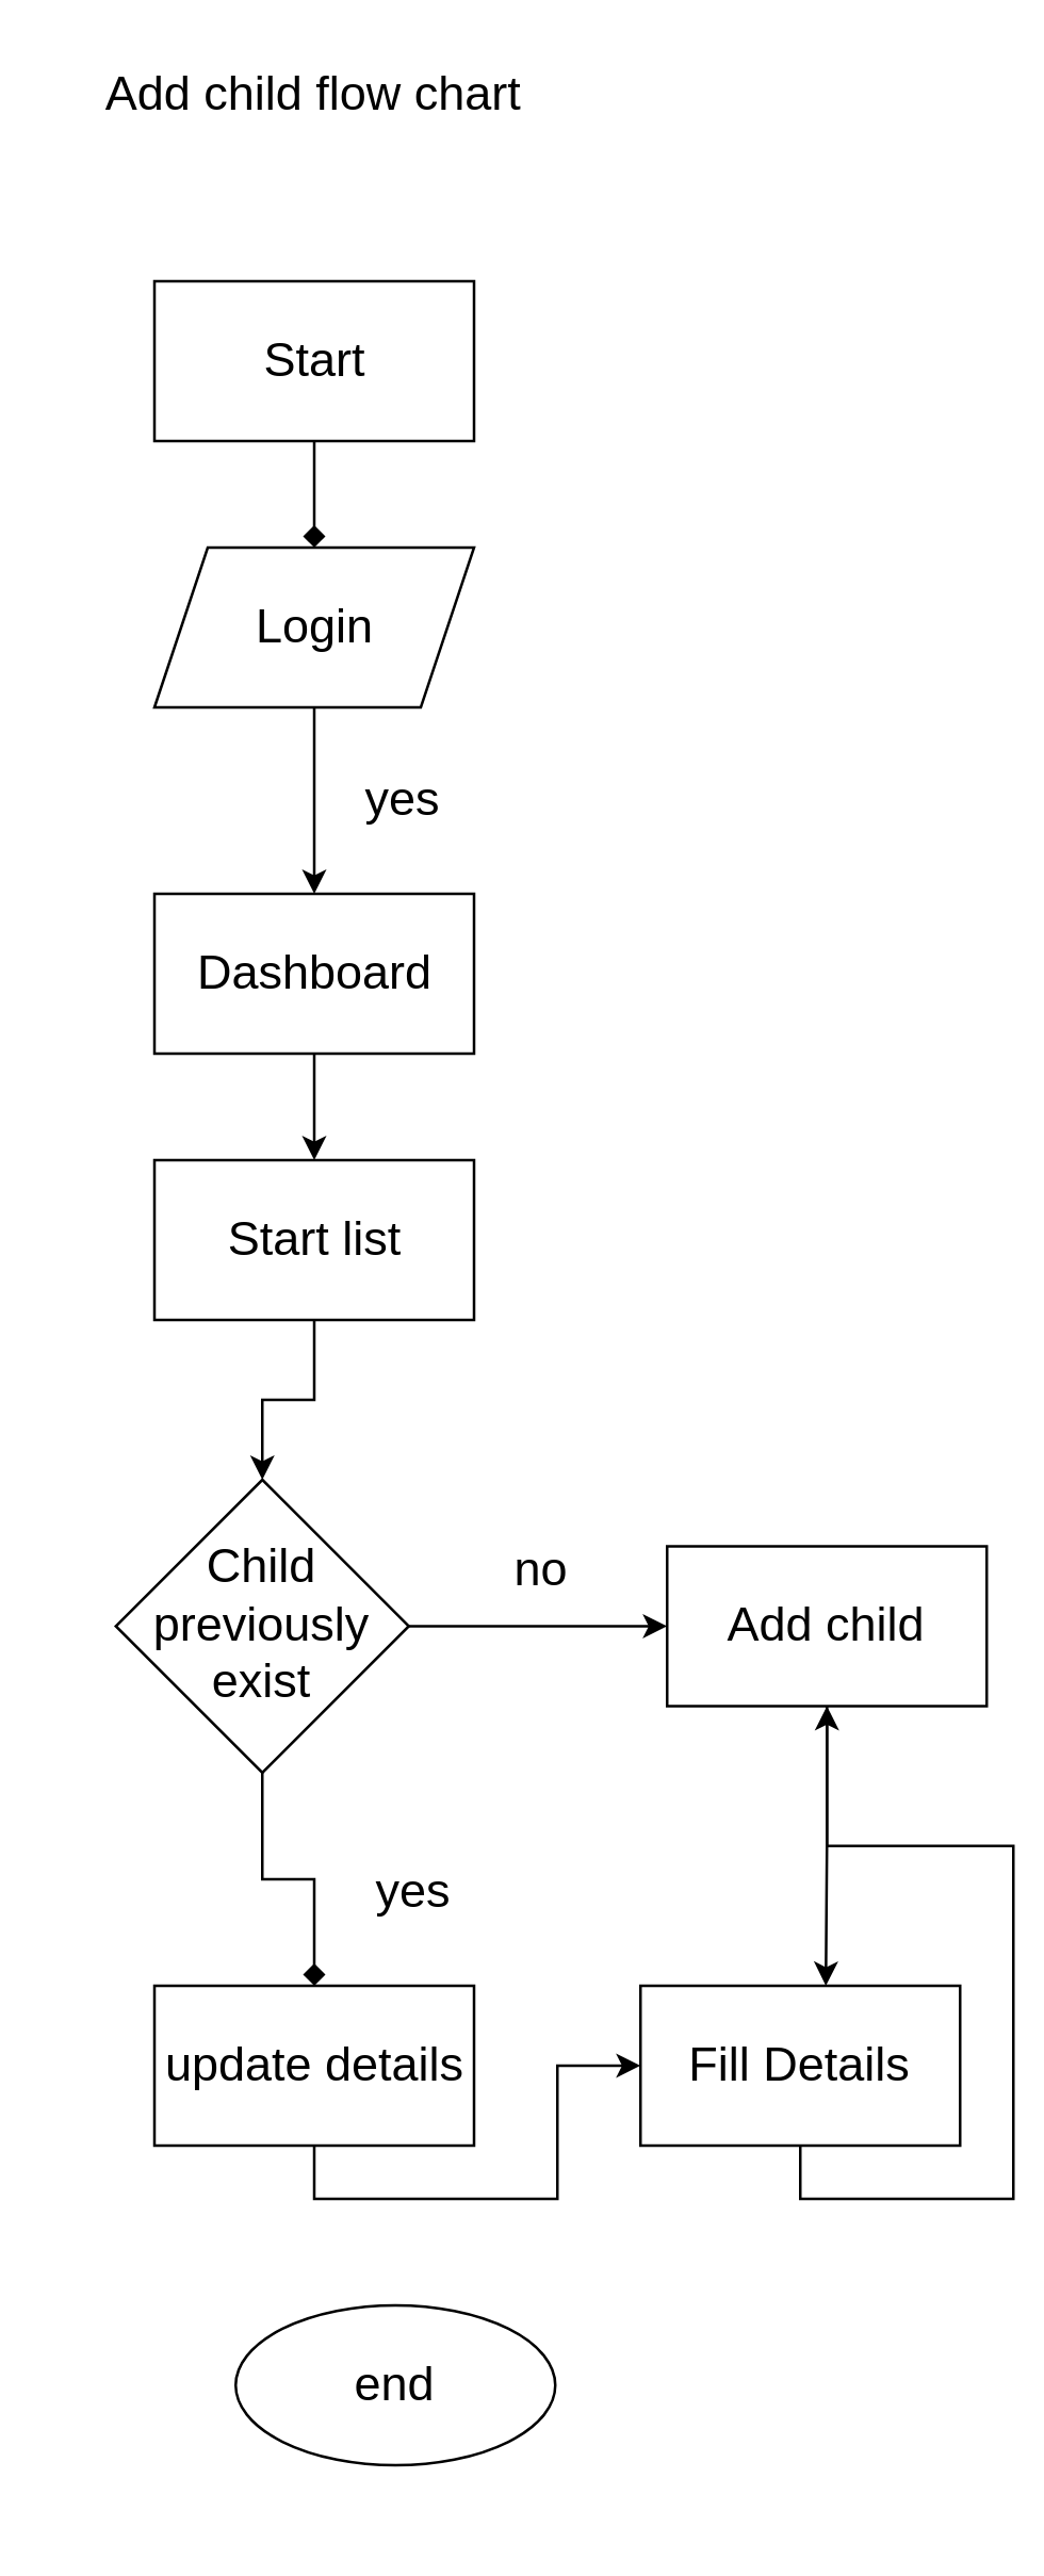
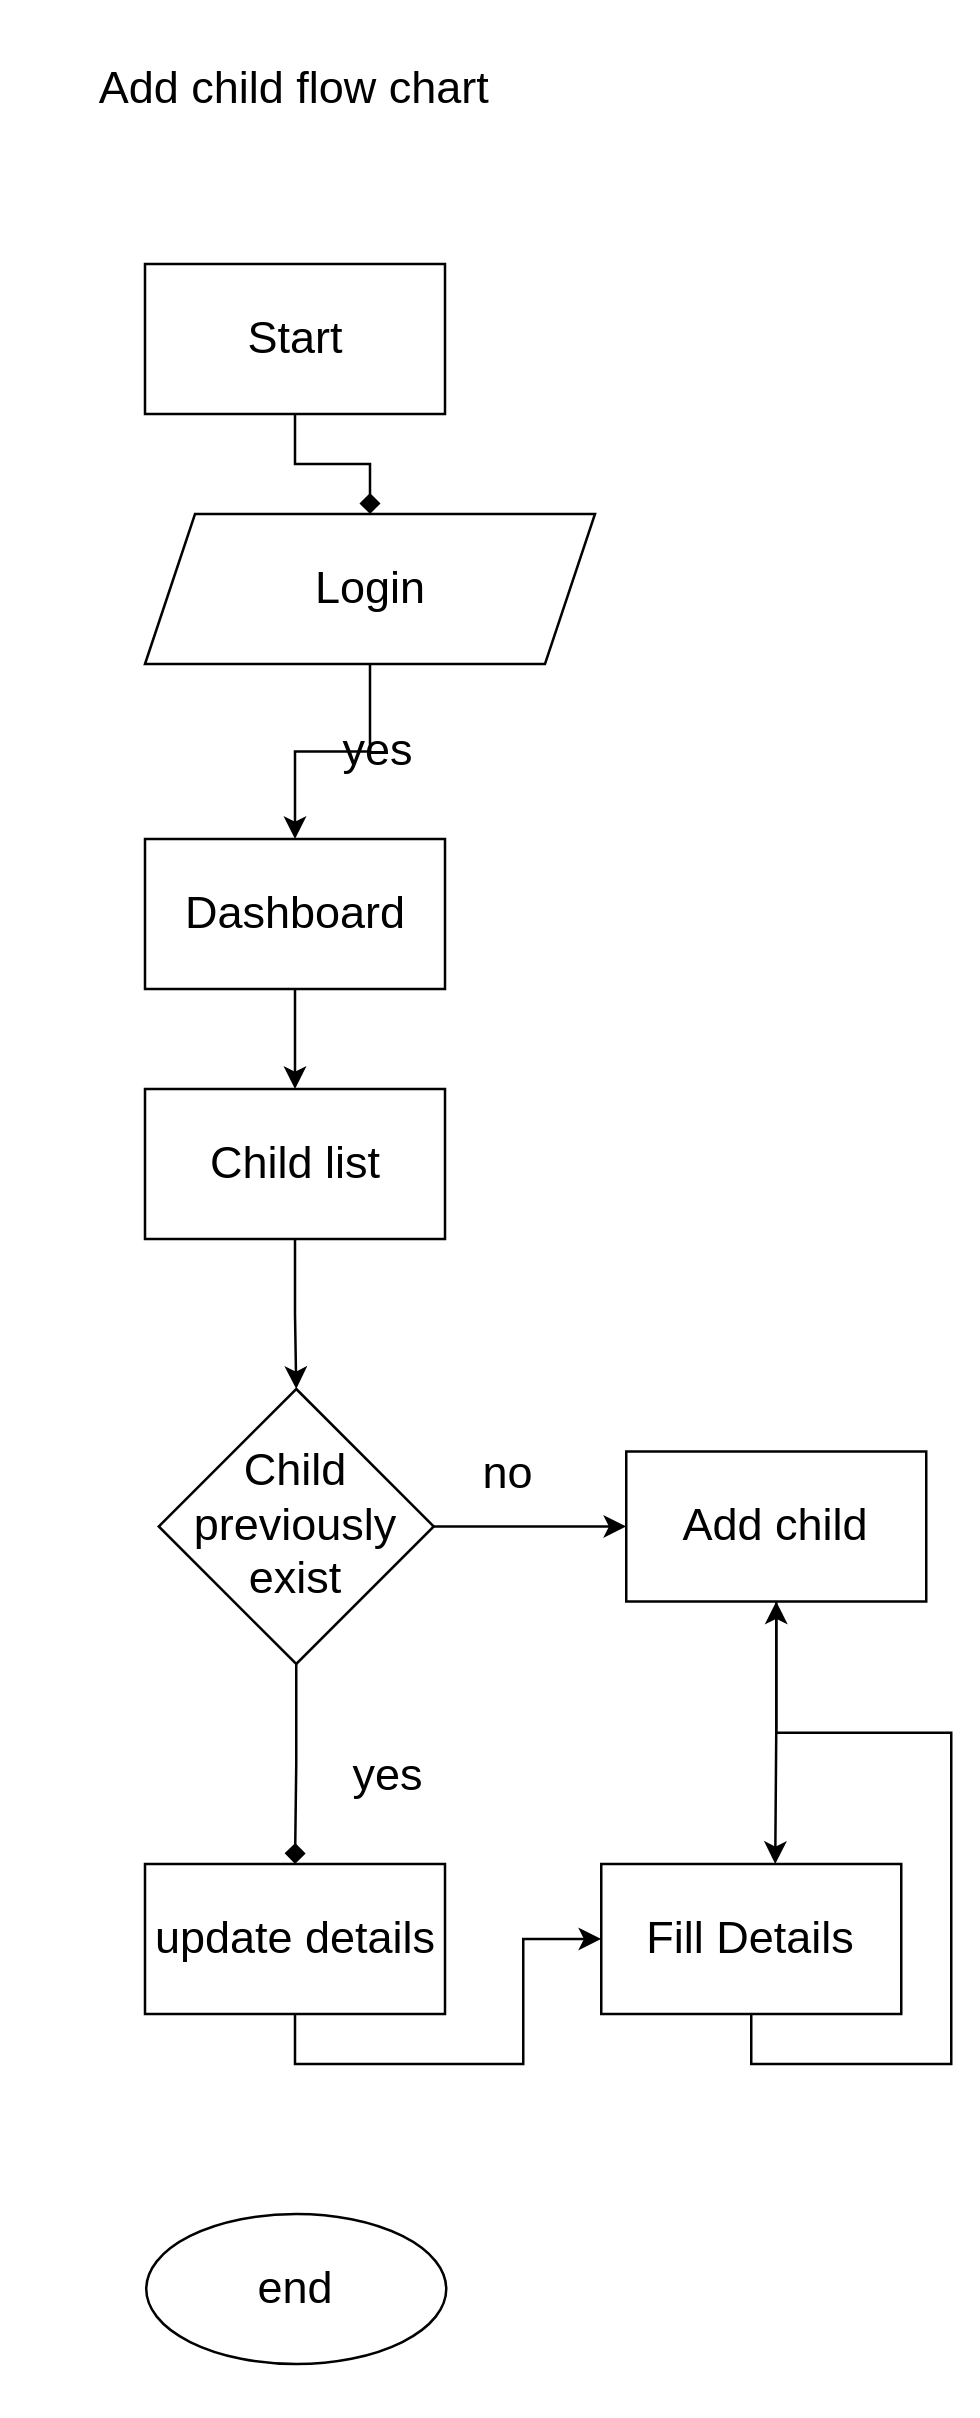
  <mxCell id="0" />
  <mxCell id="1" parent="0" />
  <mxCell id="2" value="&lt;font style=&quot;font-size: 18px;&quot;&gt;Add child flow chart&lt;/font&gt;" style="text;html=1;strokeColor=none;fillColor=none;align=center;verticalAlign=middle;whiteSpace=wrap;rounded=0;" vertex="1" parent="1"><mxGeometry x="20" y="20" width="195" height="30" as="geometry" /></mxCell>
  <mxCell id="3" value="" style="edgeStyle=orthogonalEdgeStyle;rounded=0;orthogonalLoop=1;jettySize=auto;html=1;fontSize=18;endArrow=diamond;" edge="1" parent="1" source="4" target="6"><mxGeometry relative="1" as="geometry" /></mxCell>
  <mxCell id="4" value="Start" style="whiteSpace=wrap;html=1;fontSize=18;rounded=0;" vertex="1" parent="1"><mxGeometry x="57.5" y="105" width="120" height="60" as="geometry" /></mxCell>
  <mxCell id="5" value="" style="edgeStyle=orthogonalEdgeStyle;rounded=0;orthogonalLoop=1;jettySize=auto;html=1;fontSize=18;" edge="1" parent="1" source="6" target="8"><mxGeometry relative="1" as="geometry" /></mxCell>
- <mxCell id="6" value="Login" style="shape=parallelogram;perimeter=parallelogramPerimeter;whiteSpace=wrap;html=1;fixedSize=1;fontSize=18;" vertex="1" parent="1"><mxGeometry x="57.5" y="205" width="120" height="60" as="geometry" /></mxCell>
+ <mxCell id="6" value="Login" style="shape=parallelogram;perimeter=parallelogramPerimeter;whiteSpace=wrap;html=1;fixedSize=1;fontSize=18;" vertex="1" parent="1"><mxGeometry x="57.5" y="205" width="180" height="60" as="geometry" /></mxCell>
  <mxCell id="7" value="" style="edgeStyle=orthogonalEdgeStyle;rounded=0;orthogonalLoop=1;jettySize=auto;html=1;fontSize=18;" edge="1" parent="1" source="8" target="11"><mxGeometry relative="1" as="geometry" /></mxCell>
  <mxCell id="8" value="Dashboard" style="rounded=0;whiteSpace=wrap;html=1;fontSize=18;" vertex="1" parent="1"><mxGeometry x="57.5" y="335" width="120" height="60" as="geometry" /></mxCell>
  <mxCell id="9" value="yes" style="text;html=1;strokeColor=none;fillColor=none;align=center;verticalAlign=middle;whiteSpace=wrap;rounded=0;fontSize=18;" vertex="1" parent="1"><mxGeometry x="121" y="285" width="60" height="30" as="geometry" /></mxCell>
  <mxCell id="10" style="edgeStyle=orthogonalEdgeStyle;rounded=0;orthogonalLoop=1;jettySize=auto;html=1;exitX=0.5;exitY=1;exitDx=0;exitDy=0;entryX=0.5;entryY=0;entryDx=0;entryDy=0;fontSize=18;" edge="1" parent="1" source="11" target="16"><mxGeometry relative="1" as="geometry" /></mxCell>
- <mxCell id="11" value="Start list" style="rounded=0;whiteSpace=wrap;html=1;fontSize=18;" vertex="1" parent="1"><mxGeometry x="57.5" y="435" width="120" height="60" as="geometry" /></mxCell>
+ <mxCell id="11" value="Child list" style="rounded=0;whiteSpace=wrap;html=1;fontSize=18;" vertex="1" parent="1"><mxGeometry x="57.5" y="435" width="120" height="60" as="geometry" /></mxCell>
  <mxCell id="12" style="edgeStyle=orthogonalEdgeStyle;rounded=0;orthogonalLoop=1;jettySize=auto;html=1;exitX=0.5;exitY=1;exitDx=0;exitDy=0;fontSize=18;" edge="1" parent="1" source="13"><mxGeometry relative="1" as="geometry"><mxPoint x="309.588" y="745" as="targetPoint" /></mxGeometry></mxCell>
  <mxCell id="13" value="Add child" style="rounded=0;whiteSpace=wrap;html=1;fontSize=18;" vertex="1" parent="1"><mxGeometry x="250" y="580" width="120" height="60" as="geometry" /></mxCell>
  <mxCell id="14" value="" style="edgeStyle=orthogonalEdgeStyle;rounded=0;orthogonalLoop=1;jettySize=auto;html=1;fontSize=18;endArrow=diamond;" edge="1" parent="1" source="16" target="18"><mxGeometry relative="1" as="geometry" /></mxCell>
  <mxCell id="15" style="edgeStyle=orthogonalEdgeStyle;rounded=0;orthogonalLoop=1;jettySize=auto;html=1;exitX=1;exitY=0.5;exitDx=0;exitDy=0;fontSize=18;" edge="1" parent="1" source="16" target="13"><mxGeometry relative="1" as="geometry" /></mxCell>
- <mxCell id="16" value="Child previously exist" style="rhombus;whiteSpace=wrap;html=1;fontSize=18;" vertex="1" parent="1"><mxGeometry x="43" y="555" width="110" height="110" as="geometry" /></mxCell>
+ <mxCell id="16" value="Child previously exist" style="rhombus;whiteSpace=wrap;html=1;fontSize=18;" vertex="1" parent="1"><mxGeometry x="63" y="555" width="110" height="110" as="geometry" /></mxCell>
  <mxCell id="17" style="edgeStyle=orthogonalEdgeStyle;rounded=0;orthogonalLoop=1;jettySize=auto;html=1;exitX=0.5;exitY=1;exitDx=0;exitDy=0;fontSize=18;" edge="1" parent="1" source="18" target="23"><mxGeometry relative="1" as="geometry" /></mxCell>
  <mxCell id="18" value="update details" style="whiteSpace=wrap;html=1;fontSize=18;" vertex="1" parent="1"><mxGeometry x="57.5" y="745" width="120" height="60" as="geometry" /></mxCell>
  <mxCell id="19" value="yes" style="text;html=1;strokeColor=none;fillColor=none;align=center;verticalAlign=middle;whiteSpace=wrap;rounded=0;fontSize=18;" vertex="1" parent="1"><mxGeometry x="125" y="695" width="60" height="30" as="geometry" /></mxCell>
  <mxCell id="20" value="no" style="text;html=1;strokeColor=none;fillColor=none;align=center;verticalAlign=middle;whiteSpace=wrap;rounded=0;fontSize=18;" vertex="1" parent="1"><mxGeometry x="173" y="574" width="60" height="30" as="geometry" /></mxCell>
- <mxCell id="21" value="end" style="ellipse;whiteSpace=wrap;html=1;fontSize=18;" vertex="1" parent="1"><mxGeometry x="88" y="865" width="120" height="60" as="geometry" /></mxCell>
+ <mxCell id="21" value="end" style="ellipse;whiteSpace=wrap;html=1;fontSize=18;" vertex="1" parent="1"><mxGeometry x="58" y="885" width="120" height="60" as="geometry" /></mxCell>
  <mxCell id="22" style="edgeStyle=orthogonalEdgeStyle;rounded=0;orthogonalLoop=1;jettySize=auto;html=1;exitX=0.5;exitY=1;exitDx=0;exitDy=0;fontSize=18;" edge="1" parent="1" source="23" target="13"><mxGeometry relative="1" as="geometry" /></mxCell>
  <mxCell id="23" value="Fill Details" style="rounded=0;whiteSpace=wrap;html=1;fontSize=18;" vertex="1" parent="1"><mxGeometry x="240" y="745" width="120" height="60" as="geometry" /></mxCell>
